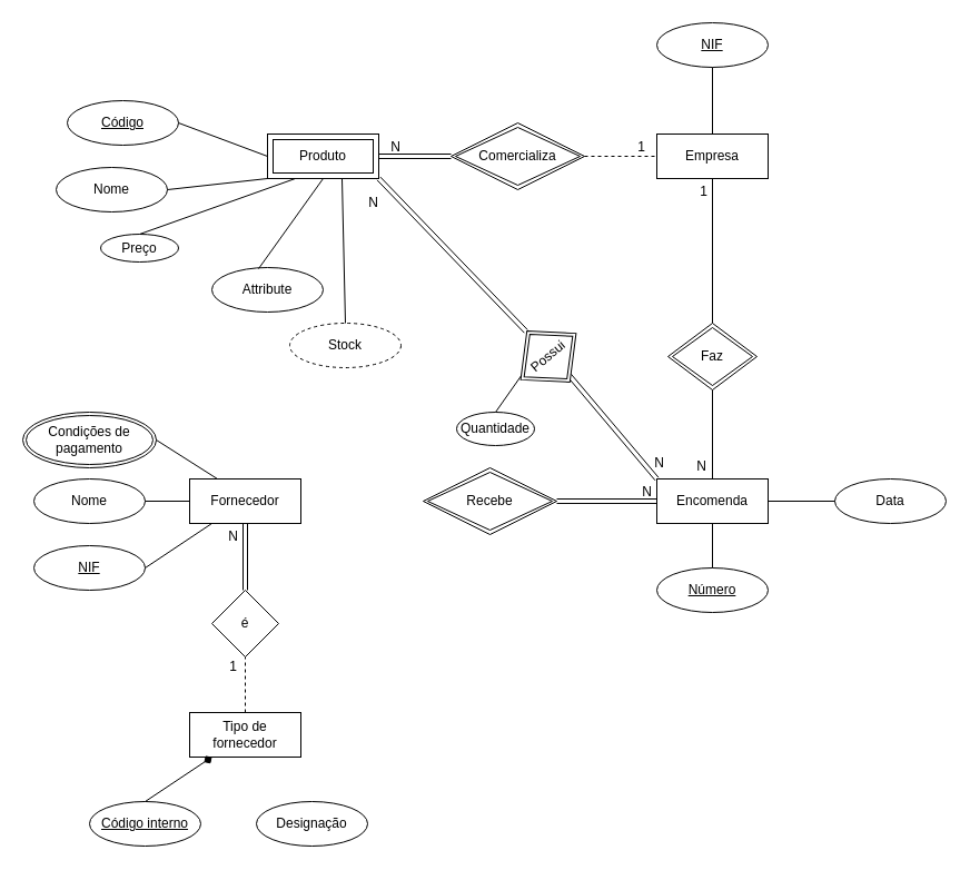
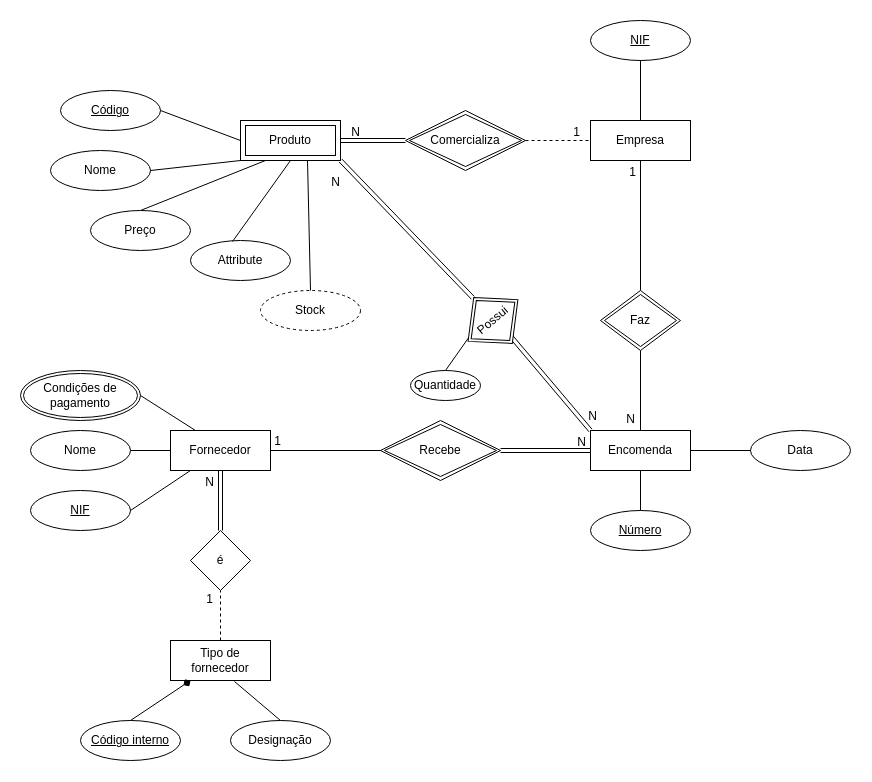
  <mxCell id="0" />
  <mxCell id="1" parent="0" />
  <mxCell id="2" value="&lt;u&gt;Código&lt;/u&gt;" style="ellipse;whiteSpace=wrap;html=1;align=center;" parent="1" vertex="1"><mxGeometry x="60" y="90" width="100" height="40" as="geometry" /></mxCell>
  <mxCell id="3" value="Attribute" style="ellipse;whiteSpace=wrap;html=1;align=center;" parent="1" vertex="1"><mxGeometry x="190" y="240" width="100" height="40" as="geometry" /></mxCell>
- <mxCell id="4" value="Preço" style="ellipse;whiteSpace=wrap;html=1;align=center;" parent="1" vertex="1"><mxGeometry x="90" y="210" width="70" height="25" as="geometry" /></mxCell>
+ <mxCell id="4" value="Preço" style="ellipse;whiteSpace=wrap;html=1;align=center;" parent="1" vertex="1"><mxGeometry x="90" y="210" width="100" height="40" as="geometry" /></mxCell>
  <mxCell id="5" value="Nome" style="ellipse;whiteSpace=wrap;html=1;align=center;" parent="1" vertex="1"><mxGeometry x="50" y="150" width="100" height="40" as="geometry" /></mxCell>
  <mxCell id="6" value="" style="endArrow=none;html=1;rounded=0;exitX=1;exitY=0.5;exitDx=0;exitDy=0;entryX=0;entryY=0.5;entryDx=0;entryDy=0;" parent="1" source="2" edge="1"><mxGeometry width="50" height="50" relative="1" as="geometry"><mxPoint x="410" y="280" as="sourcePoint" /><mxPoint x="240" y="140" as="targetPoint" /></mxGeometry></mxCell>
  <mxCell id="7" value="" style="endArrow=none;html=1;rounded=0;exitX=0.5;exitY=0;exitDx=0;exitDy=0;entryX=0.25;entryY=1;entryDx=0;entryDy=0;" parent="1" source="4" edge="1"><mxGeometry width="50" height="50" relative="1" as="geometry"><mxPoint x="410" y="280" as="sourcePoint" /><mxPoint x="265" y="160" as="targetPoint" /></mxGeometry></mxCell>
  <mxCell id="8" value="" style="endArrow=none;html=1;rounded=0;exitX=1;exitY=0.5;exitDx=0;exitDy=0;entryX=0;entryY=1;entryDx=0;entryDy=0;" parent="1" source="5" edge="1"><mxGeometry width="50" height="50" relative="1" as="geometry"><mxPoint x="410" y="280" as="sourcePoint" /><mxPoint x="240" y="160" as="targetPoint" /></mxGeometry></mxCell>
  <mxCell id="9" value="" style="endArrow=none;html=1;rounded=0;exitX=0.42;exitY=0.025;exitDx=0;exitDy=0;exitPerimeter=0;entryX=0.5;entryY=1;entryDx=0;entryDy=0;" parent="1" source="3" edge="1"><mxGeometry width="50" height="50" relative="1" as="geometry"><mxPoint x="410" y="280" as="sourcePoint" /><mxPoint x="290" y="160" as="targetPoint" /></mxGeometry></mxCell>
  <mxCell id="10" value="Stock" style="ellipse;whiteSpace=wrap;html=1;align=center;dashed=1;" parent="1" vertex="1"><mxGeometry x="260" y="290" width="100" height="40" as="geometry" /></mxCell>
  <mxCell id="11" value="" style="endArrow=none;html=1;rounded=0;entryX=0.67;entryY=1;entryDx=0;entryDy=0;exitX=0.5;exitY=0;exitDx=0;exitDy=0;entryPerimeter=0;" parent="1" source="10" edge="1"><mxGeometry width="50" height="50" relative="1" as="geometry"><mxPoint x="410" y="270" as="sourcePoint" /><mxPoint x="307" y="160" as="targetPoint" /></mxGeometry></mxCell>
  <mxCell id="12" value="Empresa" style="whiteSpace=wrap;html=1;align=center;" parent="1" vertex="1"><mxGeometry x="590" y="120" width="100" height="40" as="geometry" /></mxCell>
  <mxCell id="13" value="" style="shape=link;html=1;rounded=0;entryX=1;entryY=0.5;entryDx=0;entryDy=0;exitX=0;exitY=0.5;exitDx=0;exitDy=0;" parent="1" source="15" edge="1"><mxGeometry relative="1" as="geometry"><mxPoint x="440" y="140" as="sourcePoint" /><mxPoint x="340" y="140" as="targetPoint" /></mxGeometry></mxCell>
  <mxCell id="14" value="N" style="resizable=0;html=1;align=right;verticalAlign=bottom;" parent="13" connectable="0" vertex="1"><mxGeometry x="1" relative="1" as="geometry"><mxPoint x="20" as="offset" /></mxGeometry></mxCell>
  <mxCell id="15" value="Comercializa" style="shape=rhombus;double=1;perimeter=rhombusPerimeter;whiteSpace=wrap;html=1;align=center;" parent="1" vertex="1"><mxGeometry x="405" y="110" width="120" height="60" as="geometry" /></mxCell>
  <mxCell id="16" value="" style="endArrow=none;html=1;rounded=0;exitX=1;exitY=0.5;exitDx=0;exitDy=0;entryX=0;entryY=0.5;entryDx=0;entryDy=0;dashed=1;" parent="1" source="15" target="12" edge="1"><mxGeometry relative="1" as="geometry"><mxPoint x="360" y="250" as="sourcePoint" /><mxPoint x="600" y="140" as="targetPoint" /></mxGeometry></mxCell>
  <mxCell id="17" value="1" style="resizable=0;html=1;align=right;verticalAlign=bottom;" parent="16" connectable="0" vertex="1"><mxGeometry x="1" relative="1" as="geometry"><mxPoint x="-10" as="offset" /></mxGeometry></mxCell>
  <mxCell id="18" value="NIF" style="ellipse;whiteSpace=wrap;html=1;align=center;fontStyle=4;" parent="1" vertex="1"><mxGeometry x="590" y="20" width="100" height="40" as="geometry" /></mxCell>
  <mxCell id="19" value="" style="endArrow=none;html=1;rounded=0;entryX=0.5;entryY=1;entryDx=0;entryDy=0;exitX=0.5;exitY=0;exitDx=0;exitDy=0;" parent="1" source="12" target="18" edge="1"><mxGeometry width="50" height="50" relative="1" as="geometry"><mxPoint x="710" y="230" as="sourcePoint" /><mxPoint x="760" y="180" as="targetPoint" /></mxGeometry></mxCell>
  <mxCell id="20" value="Faz" style="shape=rhombus;double=1;perimeter=rhombusPerimeter;whiteSpace=wrap;html=1;align=center;" parent="1" vertex="1"><mxGeometry x="600" y="290" width="80" height="60" as="geometry" /></mxCell>
  <mxCell id="21" value="" style="endArrow=none;html=1;rounded=0;entryX=0.5;entryY=1;entryDx=0;entryDy=0;exitX=0.5;exitY=0;exitDx=0;exitDy=0;" parent="1" source="20" target="12" edge="1"><mxGeometry relative="1" as="geometry"><mxPoint x="410" y="370" as="sourcePoint" /><mxPoint x="570" y="370" as="targetPoint" /></mxGeometry></mxCell>
  <mxCell id="22" value="1" style="resizable=0;html=1;align=right;verticalAlign=bottom;" parent="21" connectable="0" vertex="1"><mxGeometry x="1" relative="1" as="geometry"><mxPoint x="-4" y="20" as="offset" /></mxGeometry></mxCell>
  <mxCell id="23" value="" style="endArrow=none;html=1;rounded=0;entryX=0.5;entryY=0;entryDx=0;entryDy=0;exitX=0.5;exitY=1;exitDx=0;exitDy=0;" parent="1" source="20" edge="1"><mxGeometry relative="1" as="geometry"><mxPoint x="410" y="370" as="sourcePoint" /><mxPoint x="640" y="430" as="targetPoint" /></mxGeometry></mxCell>
  <mxCell id="24" value="N" style="resizable=0;html=1;align=right;verticalAlign=bottom;" parent="23" connectable="0" vertex="1"><mxGeometry x="1" relative="1" as="geometry"><mxPoint x="-5" y="-3" as="offset" /></mxGeometry></mxCell>
  <mxCell id="25" value="Número" style="ellipse;whiteSpace=wrap;html=1;align=center;fontStyle=4;" parent="1" vertex="1"><mxGeometry x="590" y="510" width="100" height="40" as="geometry" /></mxCell>
  <mxCell id="26" value="Data" style="ellipse;whiteSpace=wrap;html=1;align=center;" parent="1" vertex="1"><mxGeometry x="750" y="430" width="100" height="40" as="geometry" /></mxCell>
  <mxCell id="27" value="Fornecedor" style="whiteSpace=wrap;html=1;align=center;" parent="1" vertex="1"><mxGeometry x="170" y="430" width="100" height="40" as="geometry" /></mxCell>
  <mxCell id="28" value="Nome" style="ellipse;whiteSpace=wrap;html=1;align=center;" parent="1" vertex="1"><mxGeometry x="30" y="430" width="100" height="40" as="geometry" /></mxCell>
  <mxCell id="29" value="NIF" style="ellipse;whiteSpace=wrap;html=1;align=center;fontStyle=4;" parent="1" vertex="1"><mxGeometry x="30" y="490" width="100" height="40" as="geometry" /></mxCell>
  <mxCell id="30" value="Condições de pagamento" style="ellipse;shape=doubleEllipse;margin=3;whiteSpace=wrap;html=1;align=center;" parent="1" vertex="1"><mxGeometry x="20" y="370" width="120" height="50" as="geometry" /></mxCell>
  <mxCell id="31" value="Código interno" style="ellipse;whiteSpace=wrap;html=1;align=center;fontStyle=4;" parent="1" vertex="1"><mxGeometry x="80" y="720" width="100" height="40" as="geometry" /></mxCell>
  <mxCell id="32" value="Tipo de fornecedor" style="whiteSpace=wrap;html=1;align=center;" parent="1" vertex="1"><mxGeometry x="170" y="640" width="100" height="40" as="geometry" /></mxCell>
  <mxCell id="33" value="Designação" style="ellipse;whiteSpace=wrap;html=1;align=center;" parent="1" vertex="1"><mxGeometry x="230" y="720" width="100" height="40" as="geometry" /></mxCell>
  <mxCell id="34" value="" style="endArrow=diamond;html=1;rounded=0;exitX=0.5;exitY=0;exitDx=0;exitDy=0;" parent="1" source="31" target="32" edge="1"><mxGeometry width="50" height="50" relative="1" as="geometry"><mxPoint x="170" y="650" as="sourcePoint" /><mxPoint x="220" y="600" as="targetPoint" /></mxGeometry></mxCell>
  <mxCell id="35" value="é" style="shape=rhombus;perimeter=rhombusPerimeter;whiteSpace=wrap;html=1;align=center;" parent="1" vertex="1"><mxGeometry x="190" y="530" width="60" height="60" as="geometry" /></mxCell>
+ <mxCell id="36" value="" style="endArrow=none;html=1;rounded=0;entryX=0.5;entryY=0;entryDx=0;entryDy=0;exitX=0.64;exitY=1.025;exitDx=0;exitDy=0;exitPerimeter=0;" parent="1" source="32" target="33" edge="1"><mxGeometry width="50" height="50" relative="1" as="geometry"><mxPoint x="340" y="540" as="sourcePoint" /><mxPoint x="390" y="490" as="targetPoint" /></mxGeometry></mxCell>
  <mxCell id="37" value="" style="shape=link;html=1;rounded=0;entryX=0.5;entryY=1;entryDx=0;entryDy=0;exitX=0.5;exitY=0;exitDx=0;exitDy=0;" parent="1" source="35" target="27" edge="1"><mxGeometry relative="1" as="geometry"><mxPoint x="320" y="600" as="sourcePoint" /><mxPoint x="480" y="600" as="targetPoint" /></mxGeometry></mxCell>
  <mxCell id="38" value="N" style="resizable=0;html=1;align=right;verticalAlign=bottom;" parent="37" connectable="0" vertex="1"><mxGeometry x="1" relative="1" as="geometry"><mxPoint x="-6" y="20" as="offset" /></mxGeometry></mxCell>
  <mxCell id="39" value="" style="endArrow=none;html=1;rounded=0;exitX=0.5;exitY=0;exitDx=0;exitDy=0;entryX=0.5;entryY=1;entryDx=0;entryDy=0;dashed=1;" parent="1" source="32" target="35" edge="1"><mxGeometry relative="1" as="geometry"><mxPoint x="290" y="510" as="sourcePoint" /><mxPoint x="450" y="510" as="targetPoint" /></mxGeometry></mxCell>
  <mxCell id="40" value="1" style="resizable=0;html=1;align=right;verticalAlign=bottom;" parent="39" connectable="0" vertex="1"><mxGeometry x="1" relative="1" as="geometry"><mxPoint x="-7" y="17" as="offset" /></mxGeometry></mxCell>
  <mxCell id="41" value="" style="endArrow=none;html=1;rounded=0;entryX=1;entryY=0.5;entryDx=0;entryDy=0;exitX=0.25;exitY=0;exitDx=0;exitDy=0;" parent="1" source="27" target="30" edge="1"><mxGeometry width="50" height="50" relative="1" as="geometry"><mxPoint x="340" y="540" as="sourcePoint" /><mxPoint x="390" y="490" as="targetPoint" /></mxGeometry></mxCell>
  <mxCell id="42" value="" style="endArrow=none;html=1;rounded=0;entryX=1;entryY=0.5;entryDx=0;entryDy=0;exitX=0;exitY=0.5;exitDx=0;exitDy=0;" parent="1" source="27" target="28" edge="1"><mxGeometry width="50" height="50" relative="1" as="geometry"><mxPoint x="340" y="540" as="sourcePoint" /><mxPoint x="390" y="490" as="targetPoint" /></mxGeometry></mxCell>
  <mxCell id="43" value="" style="endArrow=none;html=1;rounded=0;entryX=1;entryY=0.5;entryDx=0;entryDy=0;" parent="1" target="29" edge="1"><mxGeometry width="50" height="50" relative="1" as="geometry"><mxPoint x="190" y="470" as="sourcePoint" /><mxPoint x="390" y="490" as="targetPoint" /></mxGeometry></mxCell>
  <mxCell id="44" value="Recebe" style="shape=rhombus;double=1;perimeter=rhombusPerimeter;whiteSpace=wrap;html=1;align=center;" parent="1" vertex="1"><mxGeometry x="380" y="420" width="120" height="60" as="geometry" /></mxCell>
  <mxCell id="45" value="" style="shape=link;html=1;rounded=0;entryX=0;entryY=0.5;entryDx=0;entryDy=0;exitX=1;exitY=0.5;exitDx=0;exitDy=0;" parent="1" source="44" edge="1"><mxGeometry relative="1" as="geometry"><mxPoint x="380" y="460" as="sourcePoint" /><mxPoint x="590" y="450" as="targetPoint" /></mxGeometry></mxCell>
  <mxCell id="46" value="N" style="resizable=0;html=1;align=right;verticalAlign=bottom;" parent="45" connectable="0" vertex="1"><mxGeometry x="1" relative="1" as="geometry"><mxPoint x="-4" as="offset" /></mxGeometry></mxCell>
+ <mxCell id="47" value="" style="endArrow=none;html=1;rounded=0;entryX=1;entryY=0.5;entryDx=0;entryDy=0;exitX=0;exitY=0.5;exitDx=0;exitDy=0;" parent="1" source="44" target="27" edge="1"><mxGeometry relative="1" as="geometry"><mxPoint x="380" y="460" as="sourcePoint" /><mxPoint x="540" y="460" as="targetPoint" /></mxGeometry></mxCell>
+ <mxCell id="48" value="1" style="resizable=0;html=1;align=right;verticalAlign=bottom;" parent="47" connectable="0" vertex="1"><mxGeometry x="1" relative="1" as="geometry"><mxPoint x="11" y="-1" as="offset" /></mxGeometry></mxCell>
  <mxCell id="49" value="" style="shape=link;html=1;rounded=0;entryX=0;entryY=0;entryDx=0;entryDy=0;exitX=0.5;exitY=1;exitDx=0;exitDy=0;" parent="1" edge="1"><mxGeometry relative="1" as="geometry"><mxPoint x="507.678" y="332.678" as="sourcePoint" /><mxPoint x="590" y="430" as="targetPoint" /></mxGeometry></mxCell>
  <mxCell id="50" value="N" style="resizable=0;html=1;align=right;verticalAlign=bottom;" parent="49" connectable="0" vertex="1"><mxGeometry x="1" relative="1" as="geometry"><mxPoint x="7" y="-6" as="offset" /></mxGeometry></mxCell>
  <mxCell id="51" value="" style="shape=link;html=1;rounded=0;entryX=1;entryY=1;entryDx=0;entryDy=0;exitX=0.5;exitY=0;exitDx=0;exitDy=0;" parent="1" edge="1"><mxGeometry relative="1" as="geometry"><mxPoint x="472.322" y="297.322" as="sourcePoint" /><mxPoint x="340" y="160" as="targetPoint" /></mxGeometry></mxCell>
  <mxCell id="52" value="N" style="resizable=0;html=1;align=right;verticalAlign=bottom;" parent="51" connectable="0" vertex="1"><mxGeometry x="1" relative="1" as="geometry"><mxPoint y="30" as="offset" /></mxGeometry></mxCell>
  <mxCell id="53" value="" style="endArrow=none;html=1;rounded=0;entryX=0;entryY=0.5;entryDx=0;entryDy=0;exitX=1;exitY=0.5;exitDx=0;exitDy=0;" parent="1" target="26" edge="1"><mxGeometry width="50" height="50" relative="1" as="geometry"><mxPoint x="690" y="450" as="sourcePoint" /><mxPoint x="480" y="330" as="targetPoint" /></mxGeometry></mxCell>
  <mxCell id="54" value="" style="endArrow=none;html=1;rounded=0;entryX=0.5;entryY=1;entryDx=0;entryDy=0;exitX=0.5;exitY=0;exitDx=0;exitDy=0;" parent="1" source="25" edge="1"><mxGeometry width="50" height="50" relative="1" as="geometry"><mxPoint x="430" y="380" as="sourcePoint" /><mxPoint x="640" y="470" as="targetPoint" /></mxGeometry></mxCell>
  <mxCell id="55" value="Quantidade" style="ellipse;whiteSpace=wrap;html=1;align=center;" parent="1" vertex="1"><mxGeometry x="410" y="370" width="70" height="30" as="geometry" /></mxCell>
  <mxCell id="56" value="" style="endArrow=none;html=1;rounded=0;entryX=0;entryY=0.5;entryDx=0;entryDy=0;exitX=0.5;exitY=0;exitDx=0;exitDy=0;" parent="1" source="55" edge="1"><mxGeometry width="50" height="50" relative="1" as="geometry"><mxPoint x="430" y="380" as="sourcePoint" /><mxPoint x="468.787" y="336.213" as="targetPoint" /></mxGeometry></mxCell>
  <mxCell id="57" value="Encomenda" style="whiteSpace=wrap;html=1;align=center;" parent="1" vertex="1"><mxGeometry x="590" y="430" width="100" height="40" as="geometry" /></mxCell>
  <mxCell id="58" value="Produto" style="shape=ext;margin=3;double=1;whiteSpace=wrap;html=1;align=center;" parent="1" vertex="1"><mxGeometry x="240" y="120" width="100" height="40" as="geometry" /></mxCell>
  <mxCell id="59" value="Possui" style="shape=rhombus;double=1;perimeter=rhombusPerimeter;whiteSpace=wrap;html=1;align=center;rotation=-40;" parent="1" vertex="1"><mxGeometry x="460" y="290" width="65" height="60" as="geometry" /></mxCell>
